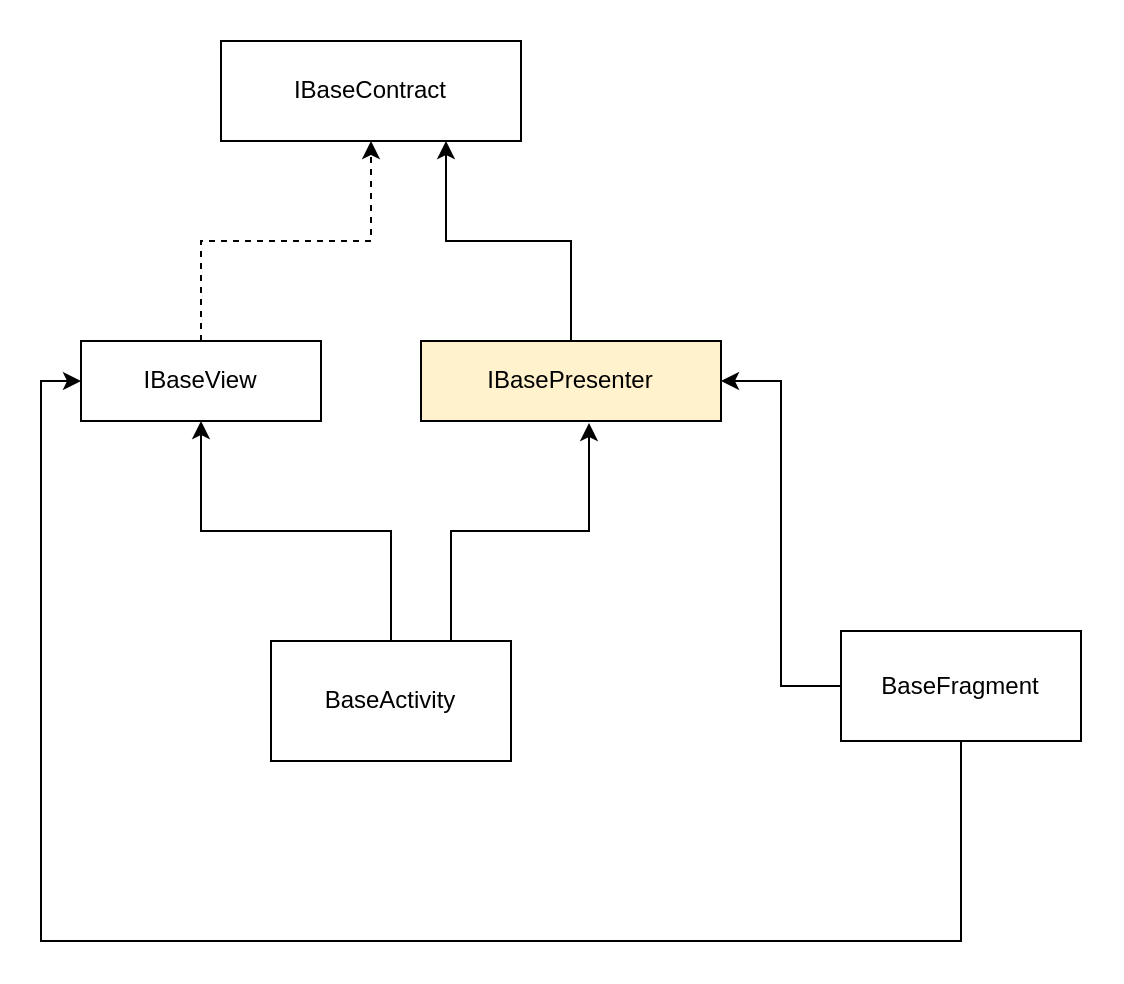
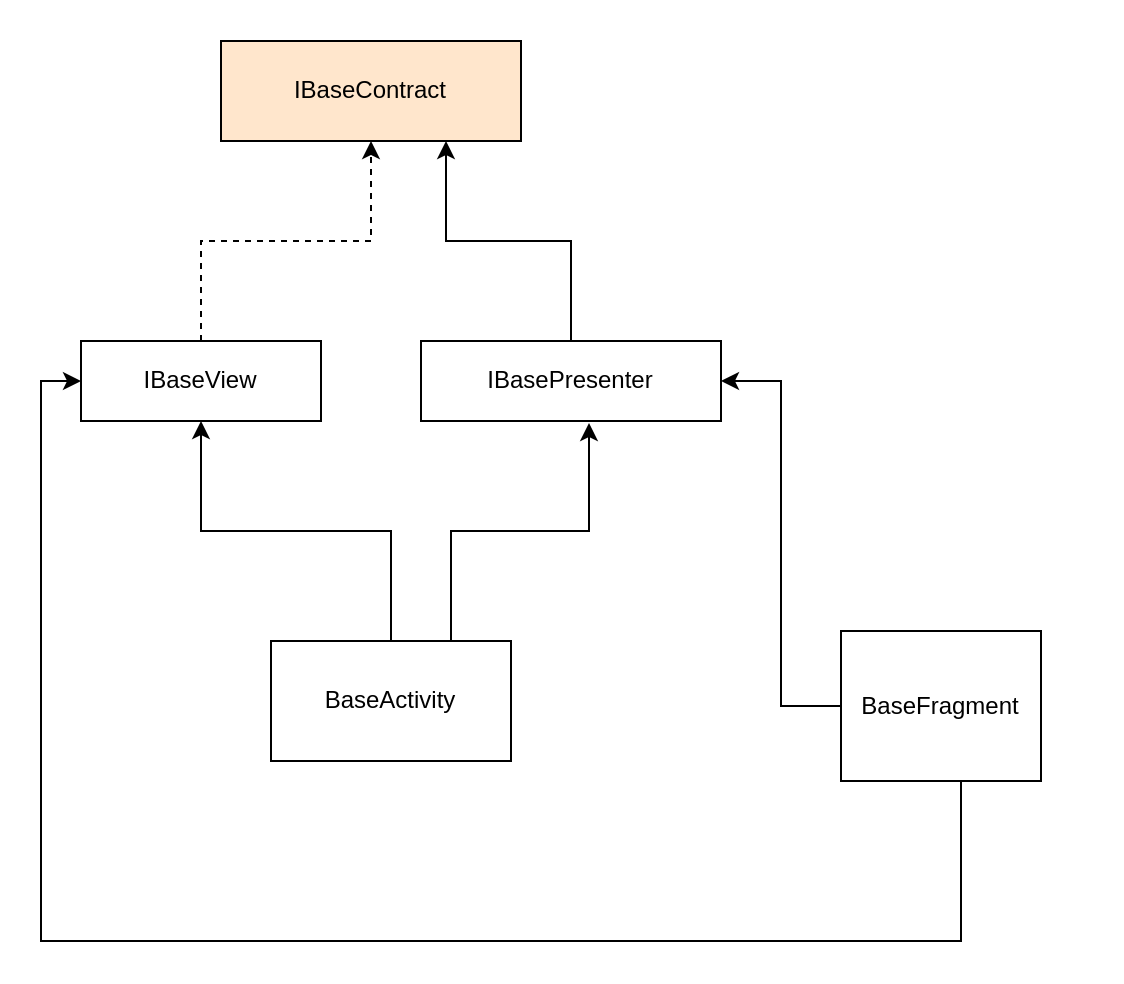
  <mxCell id="0" />
  <mxCell id="1" parent="0" />
  <mxCell id="2" style="edgeStyle=orthogonalEdgeStyle;rounded=0;orthogonalLoop=1;jettySize=auto;html=1;entryX=0.5;entryY=1;entryDx=0;entryDy=0;" edge="1" parent="1" source="4" target="7"><mxGeometry relative="1" as="geometry" /></mxCell>
  <mxCell id="3" style="edgeStyle=orthogonalEdgeStyle;rounded=0;orthogonalLoop=1;jettySize=auto;html=1;exitX=0.75;exitY=0;exitDx=0;exitDy=0;entryX=0.56;entryY=1.025;entryDx=0;entryDy=0;entryPerimeter=0;" edge="1" parent="1" source="4" target="9"><mxGeometry relative="1" as="geometry" /></mxCell>
  <mxCell id="4" value="BaseActivity" style="rounded=0;whiteSpace=wrap;html=1;" vertex="1" parent="1"><mxGeometry x="135" y="320" width="120" height="60" as="geometry" /></mxCell>
- <mxCell id="5" value="IBaseContract" style="rounded=0;whiteSpace=wrap;html=1;" vertex="1" parent="1"><mxGeometry x="110" y="20" width="150" height="50" as="geometry" /></mxCell>
+ <mxCell id="5" value="IBaseContract" style="rounded=0;whiteSpace=wrap;html=1;fillColor=#ffe6cc;" vertex="1" parent="1"><mxGeometry x="110" y="20" width="150" height="50" as="geometry" /></mxCell>
  <mxCell id="6" style="edgeStyle=orthogonalEdgeStyle;rounded=0;orthogonalLoop=1;jettySize=auto;html=1;exitX=0.5;exitY=0;exitDx=0;exitDy=0;entryX=0.5;entryY=1;entryDx=0;entryDy=0;dashed=1;" edge="1" parent="1" source="7" target="5"><mxGeometry relative="1" as="geometry" /></mxCell>
  <mxCell id="7" value="IBaseView" style="rounded=0;whiteSpace=wrap;html=1;" vertex="1" parent="1"><mxGeometry x="40" y="170" width="120" height="40" as="geometry" /></mxCell>
  <mxCell id="8" style="edgeStyle=orthogonalEdgeStyle;rounded=0;orthogonalLoop=1;jettySize=auto;html=1;entryX=0.75;entryY=1;entryDx=0;entryDy=0;" edge="1" parent="1" source="9" target="5"><mxGeometry relative="1" as="geometry" /></mxCell>
- <mxCell id="9" value="&lt;span&gt;IBasePresenter&lt;/span&gt;" style="rounded=0;whiteSpace=wrap;html=1;fillColor=#fff2cc;" vertex="1" parent="1"><mxGeometry x="210" y="170" width="150" height="40" as="geometry" /></mxCell>
+ <mxCell id="9" value="&lt;span&gt;IBasePresenter&lt;/span&gt;" style="rounded=0;whiteSpace=wrap;html=1;" vertex="1" parent="1"><mxGeometry x="210" y="170" width="150" height="40" as="geometry" /></mxCell>
  <mxCell id="10" style="edgeStyle=orthogonalEdgeStyle;rounded=0;orthogonalLoop=1;jettySize=auto;html=1;entryX=1;entryY=0.5;entryDx=0;entryDy=0;" edge="1" parent="1" source="12" target="9"><mxGeometry relative="1" as="geometry" /></mxCell>
  <mxCell id="11" style="edgeStyle=orthogonalEdgeStyle;rounded=0;orthogonalLoop=1;jettySize=auto;html=1;entryX=0;entryY=0.5;entryDx=0;entryDy=0;" edge="1" parent="1" source="12" target="7"><mxGeometry relative="1" as="geometry"><Array as="points"><mxPoint x="480" y="470" /><mxPoint x="20" y="470" /><mxPoint x="20" y="190" /></Array></mxGeometry></mxCell>
- <mxCell id="12" value="BaseFragment" style="rounded=0;whiteSpace=wrap;html=1;" vertex="1" parent="1"><mxGeometry x="420" y="315" width="120" height="55" as="geometry" /></mxCell>
+ <mxCell id="12" value="BaseFragment" style="rounded=0;whiteSpace=wrap;html=1;" vertex="1" parent="1"><mxGeometry x="420" y="315" width="100" height="75" as="geometry" /></mxCell>
